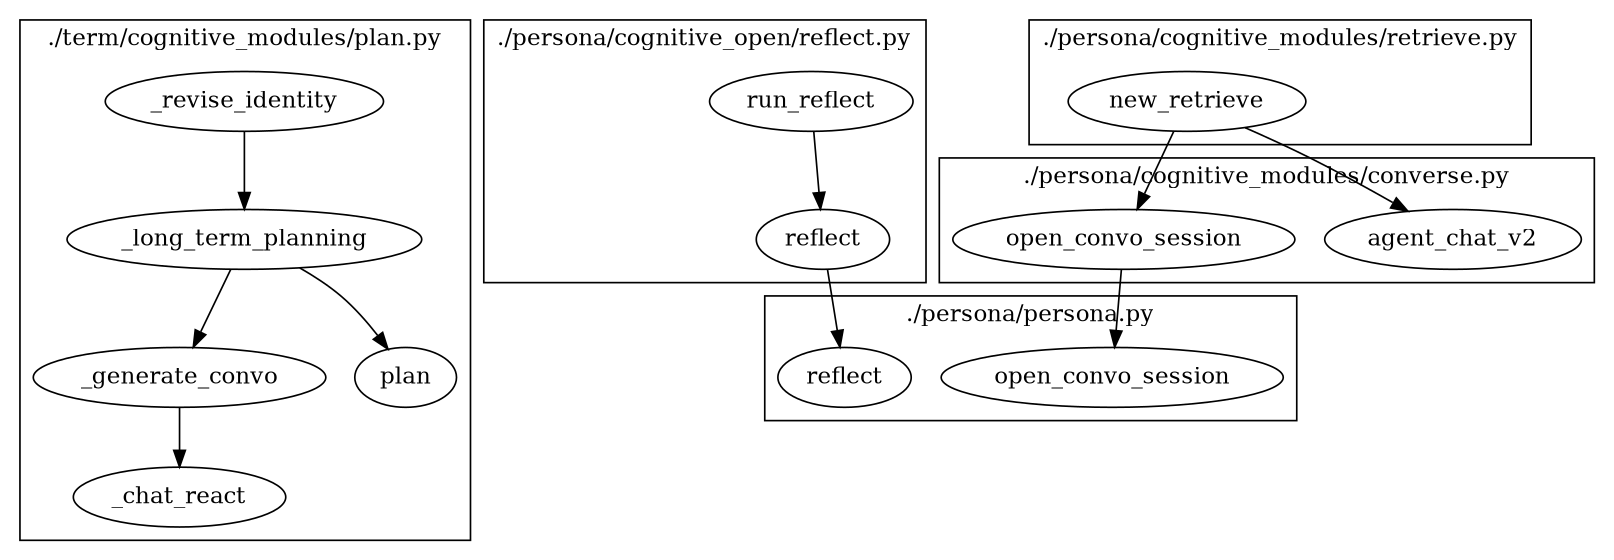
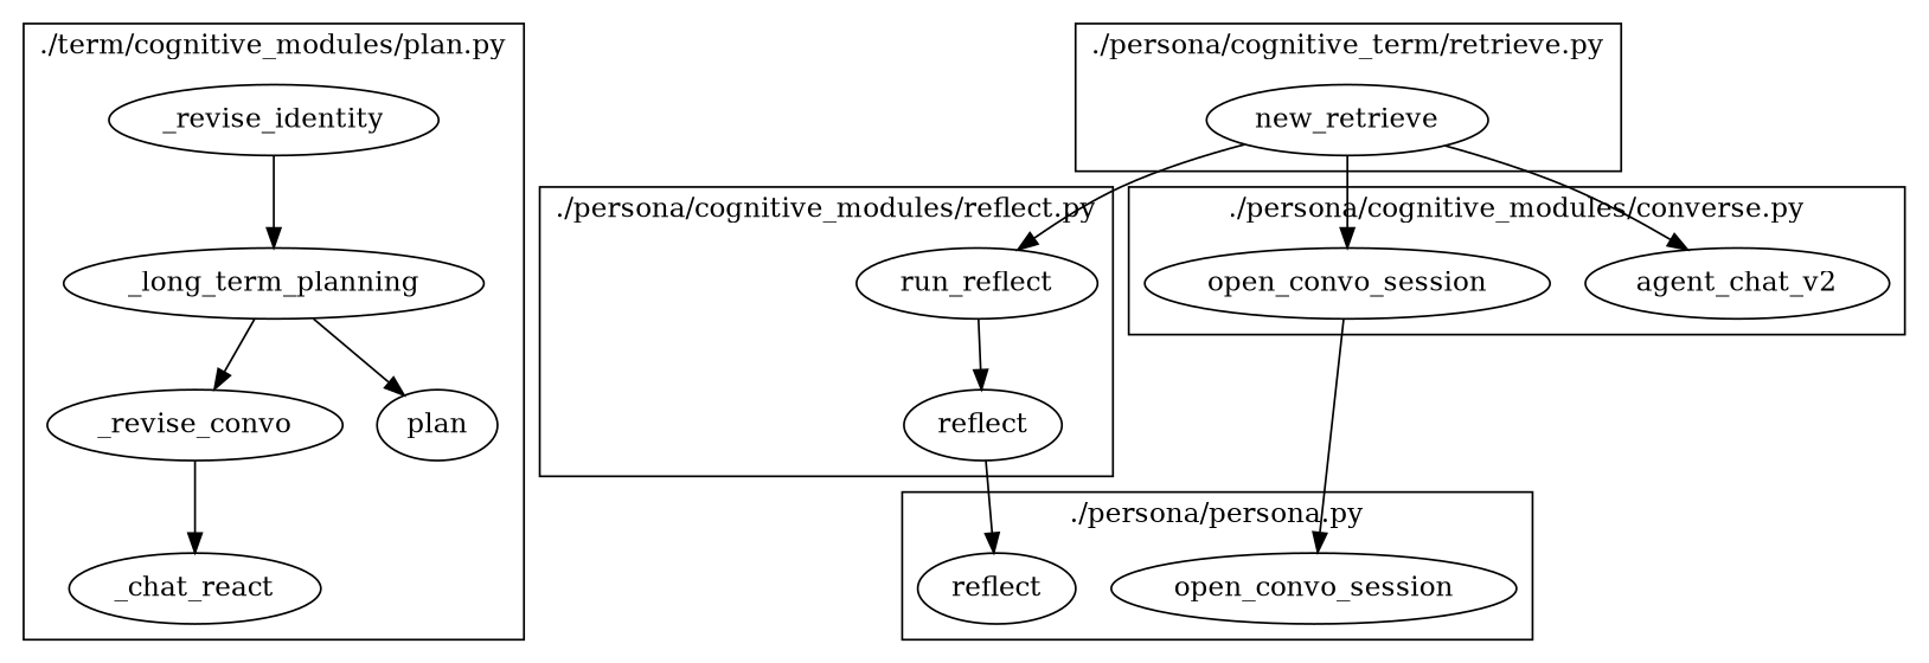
  digraph {
    rankdir=TB
    n1 [label=_revise_identity]
-   n2 [label=_generate_convo]
+   n2 [label=_revise_convo]
    n3 [label=_chat_react]
    n4 [label=_long_term_planning]
    n5 [label=plan]
    n6 [label=open_convo_session]
    n7 [label=reflect]
    n8 [label=run_reflect]
    n9 [label=reflect]
    n10 [label=agent_chat_v2]
    n11 [label=open_convo_session]
    n12 [label=new_retrieve]
    subgraph cluster_1 {
      label="./term/cognitive_modules/plan.py"
      n1
      n2
      n3
      n4
      n5
    }
    subgraph cluster_2 {
      label="./persona/persona.py"
      n6
      n7
    }
    subgraph cluster_3 {
-     label="./persona/cognitive_open/reflect.py"
+     label="./persona/cognitive_modules/reflect.py"
      n8
      n9
    }
    subgraph cluster_4 {
      label="./persona/cognitive_modules/converse.py"
      n10
      n11
    }
    subgraph cluster_5 {
-     label="./persona/cognitive_modules/retrieve.py"
+     label="./persona/cognitive_term/retrieve.py"
      n12
    }
    n1 -> n4
    n2 -> n3
    n4 -> n2
    n4 -> n5
    n8 -> n9
    n9 -> n7
    n11 -> n6
+   n12 -> n8
    n12 -> n10
    n12 -> n11
  }
